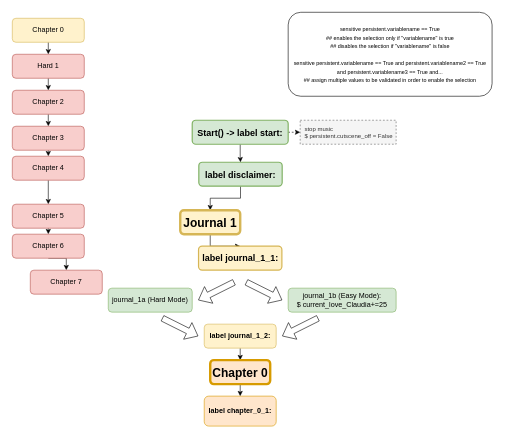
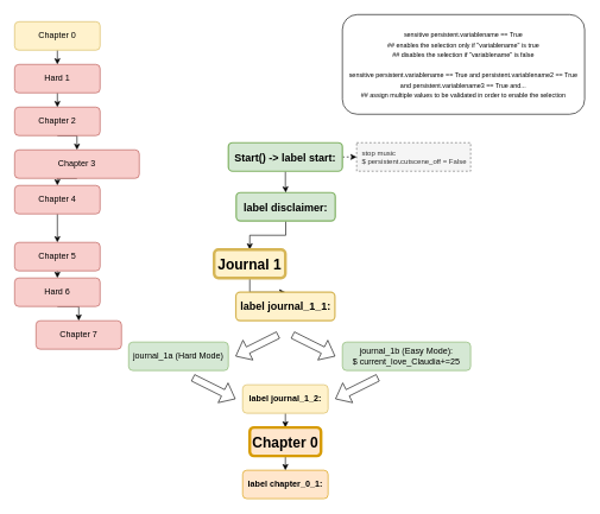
  <mxCell id="0" />
  <mxCell id="1" parent="0" />
  <mxCell id="2" value="&lt;div&gt;&lt;span style=&quot;font-size: 9px; background-color: transparent; color: light-dark(rgb(0, 0, 0), rgb(255, 255, 255));&quot;&gt;sensitive persistent.variablename == True&lt;/span&gt;&lt;/div&gt;&lt;div&gt;&lt;font style=&quot;font-size: 9px;&quot;&gt;## enables the selection only if &quot;variablename&quot; is true&lt;br&gt;## disables the selection if &quot;variablename&quot; is false&lt;br&gt;&lt;br&gt;sensitive persistent.variablename == True and persistent.variablename2 == True and persistent.variablename3 == True and...&lt;br&gt;## assign multiple values to be validated in order to enable the selection&lt;/font&gt;&lt;/div&gt;" style="rounded=1;whiteSpace=wrap;html=1;" parent="1" vertex="1"><mxGeometry x="480" y="20" width="340" height="140" as="geometry" /></mxCell>
  <mxCell id="3" style="edgeStyle=orthogonalEdgeStyle;rounded=0;orthogonalLoop=1;jettySize=auto;html=1;exitX=0.5;exitY=1;exitDx=0;exitDy=0;entryX=0.5;entryY=0;entryDx=0;entryDy=0;" parent="1" source="4" target="10" edge="1"><mxGeometry relative="1" as="geometry" /></mxCell>
  <mxCell id="4" value="Chapter 2" style="rounded=1;whiteSpace=wrap;html=1;fontSize=12;glass=0;strokeWidth=1;shadow=0;fillColor=#f8cecc;strokeColor=#b85450;" parent="1" vertex="1"><mxGeometry x="20" y="150" width="120" height="40" as="geometry" /></mxCell>
  <mxCell id="5" style="edgeStyle=orthogonalEdgeStyle;rounded=0;orthogonalLoop=1;jettySize=auto;html=1;exitX=0.5;exitY=1;exitDx=0;exitDy=0;entryX=0.5;entryY=0;entryDx=0;entryDy=0;" parent="1" source="6" target="4" edge="1"><mxGeometry relative="1" as="geometry" /></mxCell>
  <mxCell id="6" value="Hard 1" style="rounded=1;whiteSpace=wrap;html=1;fontSize=12;glass=0;strokeWidth=1;shadow=0;fillColor=#f8cecc;strokeColor=#b85450;" parent="1" vertex="1"><mxGeometry x="20" y="90" width="120" height="40" as="geometry" /></mxCell>
  <mxCell id="7" style="edgeStyle=orthogonalEdgeStyle;rounded=0;orthogonalLoop=1;jettySize=auto;html=1;exitX=0.5;exitY=1;exitDx=0;exitDy=0;entryX=0.5;entryY=0;entryDx=0;entryDy=0;" parent="1" source="8" target="6" edge="1"><mxGeometry relative="1" as="geometry" /></mxCell>
  <mxCell id="8" value="Chapter 0" style="rounded=1;whiteSpace=wrap;html=1;fontSize=12;glass=0;strokeWidth=1;shadow=0;fillColor=#fff2cc;strokeColor=#d6b656;" parent="1" vertex="1"><mxGeometry x="20" y="30" width="120" height="40" as="geometry" /></mxCell>
  <mxCell id="9" style="edgeStyle=orthogonalEdgeStyle;rounded=0;orthogonalLoop=1;jettySize=auto;html=1;exitX=0.5;exitY=1;exitDx=0;exitDy=0;entryX=0.5;entryY=0;entryDx=0;entryDy=0;" parent="1" source="10" target="12" edge="1"><mxGeometry relative="1" as="geometry" /></mxCell>
- <mxCell id="10" value="Chapter 3" style="rounded=1;whiteSpace=wrap;html=1;fontSize=12;glass=0;strokeWidth=1;shadow=0;fillColor=#f8cecc;strokeColor=#b85450;" parent="1" vertex="1"><mxGeometry x="20" y="210" width="120" height="40" as="geometry" /></mxCell>
+ <mxCell id="10" value="Chapter 3" style="rounded=1;whiteSpace=wrap;html=1;fontSize=12;glass=0;strokeWidth=1;shadow=0;fillColor=#f8cecc;strokeColor=#b85450;" parent="1" vertex="1"><mxGeometry x="20" y="210" width="175" height="40" as="geometry" /></mxCell>
  <mxCell id="11" style="edgeStyle=orthogonalEdgeStyle;rounded=0;orthogonalLoop=1;jettySize=auto;html=1;exitX=0.5;exitY=1;exitDx=0;exitDy=0;entryX=0.5;entryY=0;entryDx=0;entryDy=0;" parent="1" source="12" target="14" edge="1"><mxGeometry relative="1" as="geometry" /></mxCell>
  <mxCell id="12" value="Chapter 4" style="rounded=1;whiteSpace=wrap;html=1;fontSize=12;glass=0;strokeWidth=1;shadow=0;fillColor=#f8cecc;strokeColor=#b85450;" parent="1" vertex="1"><mxGeometry x="20" y="260" width="120" height="40" as="geometry" /></mxCell>
  <mxCell id="13" style="edgeStyle=orthogonalEdgeStyle;rounded=0;orthogonalLoop=1;jettySize=auto;html=1;exitX=0.5;exitY=1;exitDx=0;exitDy=0;entryX=0.5;entryY=0;entryDx=0;entryDy=0;" parent="1" source="14" target="16" edge="1"><mxGeometry relative="1" as="geometry" /></mxCell>
  <mxCell id="14" value="Chapter 5" style="rounded=1;whiteSpace=wrap;html=1;fontSize=12;glass=0;strokeWidth=1;shadow=0;fillColor=#f8cecc;strokeColor=#b85450;" parent="1" vertex="1"><mxGeometry x="20" y="340" width="120" height="40" as="geometry" /></mxCell>
  <mxCell id="15" style="edgeStyle=orthogonalEdgeStyle;rounded=0;orthogonalLoop=1;jettySize=auto;html=1;exitX=0.5;exitY=1;exitDx=0;exitDy=0;entryX=0.5;entryY=0;entryDx=0;entryDy=0;" parent="1" source="16" target="17" edge="1"><mxGeometry relative="1" as="geometry" /></mxCell>
- <mxCell id="16" value="Chapter 6" style="rounded=1;whiteSpace=wrap;html=1;fontSize=12;glass=0;strokeWidth=1;shadow=0;fillColor=#f8cecc;strokeColor=#b85450;" parent="1" vertex="1"><mxGeometry x="20" y="390" width="120" height="40" as="geometry" /></mxCell>
+ <mxCell id="16" value="Hard 6" style="rounded=1;whiteSpace=wrap;html=1;fontSize=12;glass=0;strokeWidth=1;shadow=0;fillColor=#f8cecc;strokeColor=#b85450;" parent="1" vertex="1"><mxGeometry x="20" y="390" width="120" height="40" as="geometry" /></mxCell>
  <mxCell id="17" value="Chapter 7" style="rounded=1;whiteSpace=wrap;html=1;fontSize=12;glass=0;strokeWidth=1;shadow=0;fillColor=#f8cecc;strokeColor=#b85450;" parent="1" vertex="1"><mxGeometry x="50" y="450" width="120" height="40" as="geometry" /></mxCell>
  <mxCell id="18" value="" style="edgeStyle=orthogonalEdgeStyle;rounded=0;orthogonalLoop=1;jettySize=auto;html=1;" parent="1" source="19" target="32" edge="1"><mxGeometry relative="1" as="geometry" /></mxCell>
  <mxCell id="19" value="label disclaimer:" style="rounded=1;whiteSpace=wrap;html=1;fontSize=15;glass=0;strokeWidth=2;shadow=0;fillColor=#d5e8d4;strokeColor=#82b366;fontStyle=1" parent="1" vertex="1"><mxGeometry x="331" y="270" width="139" height="40" as="geometry" /></mxCell>
  <mxCell id="20" value="journal_1a (Hard Mode)" style="rounded=1;whiteSpace=wrap;html=1;fontSize=12;glass=0;strokeWidth=1;shadow=0;fillColor=#d5e8d4;strokeColor=#82b366;" parent="1" vertex="1"><mxGeometry x="180" y="480" width="140" height="40" as="geometry" /></mxCell>
  <mxCell id="21" value="journal_1b (Easy Mode):&lt;div&gt;$ current_love_Claudia+=25&lt;/div&gt;" style="rounded=1;whiteSpace=wrap;html=1;fontSize=12;glass=0;strokeWidth=1;shadow=0;fillColor=#d5e8d4;strokeColor=#82b366;" parent="1" vertex="1"><mxGeometry x="480" y="480" width="180" height="40" as="geometry" /></mxCell>
  <mxCell id="22" style="edgeStyle=orthogonalEdgeStyle;rounded=0;orthogonalLoop=1;jettySize=auto;html=1;exitX=0.5;exitY=1;exitDx=0;exitDy=0;entryX=0.5;entryY=0;entryDx=0;entryDy=0;" parent="1" source="23" target="37" edge="1"><mxGeometry relative="1" as="geometry"><mxPoint x="400" y="650" as="targetPoint" /></mxGeometry></mxCell>
  <mxCell id="23" value="label journal_1_2:" style="rounded=1;whiteSpace=wrap;html=1;fontSize=12;glass=0;strokeWidth=1;shadow=0;fillColor=#fff2cc;strokeColor=#d6b656;fontStyle=1" parent="1" vertex="1"><mxGeometry x="340" y="540" width="120" height="40" as="geometry" /></mxCell>
- <mxCell id="24" value="label chapter_0_1:" style="rounded=1;whiteSpace=wrap;html=1;fontSize=12;glass=0;strokeWidth=1;shadow=0;fillColor=#ffe6cc;strokeColor=#d79b00;fontStyle=1" parent="1" vertex="1"><mxGeometry x="340" y="660" width="120" height="50" as="geometry" /></mxCell>
+ <mxCell id="24" value="label chapter_0_1:" style="rounded=1;whiteSpace=wrap;html=1;fontSize=12;glass=0;strokeWidth=1;shadow=0;fillColor=#ffe6cc;strokeColor=#d79b00;fontStyle=1" parent="1" vertex="1"><mxGeometry x="340" y="660" width="120" height="40" as="geometry" /></mxCell>
  <mxCell id="25" value="" style="shape=flexArrow;endArrow=classic;html=1;rounded=0;" parent="1" edge="1"><mxGeometry width="50" height="50" relative="1" as="geometry"><mxPoint x="390" y="470" as="sourcePoint" /><mxPoint x="330" y="500" as="targetPoint" /></mxGeometry></mxCell>
  <mxCell id="26" value="" style="shape=flexArrow;endArrow=classic;html=1;rounded=0;" parent="1" edge="1"><mxGeometry width="50" height="50" relative="1" as="geometry"><mxPoint x="410" y="470" as="sourcePoint" /><mxPoint x="470" y="500" as="targetPoint" /></mxGeometry></mxCell>
  <mxCell id="27" value="" style="shape=flexArrow;endArrow=classic;html=1;rounded=0;" parent="1" edge="1"><mxGeometry width="50" height="50" relative="1" as="geometry"><mxPoint x="530" y="530" as="sourcePoint" /><mxPoint x="470" y="560" as="targetPoint" /></mxGeometry></mxCell>
  <mxCell id="28" value="" style="shape=flexArrow;endArrow=classic;html=1;rounded=0;" parent="1" edge="1"><mxGeometry width="50" height="50" relative="1" as="geometry"><mxPoint x="270" y="530" as="sourcePoint" /><mxPoint x="330" y="560" as="targetPoint" /></mxGeometry></mxCell>
  <mxCell id="29" value="&amp;nbsp; stop music&lt;br&gt;&amp;nbsp; $ persistent.cutscene_off = False" style="rounded=0;whiteSpace=wrap;html=1;dashed=1;fillColor=#f5f5f5;strokeColor=#666666;fontColor=#333333;align=left;fontSize=10;" parent="1" vertex="1"><mxGeometry x="500" y="200" width="160" height="40" as="geometry" /></mxCell>
  <mxCell id="30" style="edgeStyle=orthogonalEdgeStyle;rounded=0;orthogonalLoop=1;jettySize=auto;html=1;entryX=0;entryY=0.5;entryDx=0;entryDy=0;curved=0;dashed=1;exitX=1;exitY=0.5;exitDx=0;exitDy=0;" parent="1" source="35" target="29" edge="1"><mxGeometry relative="1" as="geometry"><mxPoint x="490.5" y="190" as="sourcePoint" /></mxGeometry></mxCell>
  <mxCell id="31" style="edgeStyle=orthogonalEdgeStyle;rounded=0;orthogonalLoop=1;jettySize=auto;html=1;entryX=0.5;entryY=0;entryDx=0;entryDy=0;" parent="1" source="32" target="33" edge="1"><mxGeometry relative="1" as="geometry" /></mxCell>
  <mxCell id="32" value="&lt;font style=&quot;font-size: 20px;&quot;&gt;Journal 1&lt;/font&gt;" style="rounded=1;whiteSpace=wrap;html=1;fontSize=15;glass=0;strokeWidth=4;shadow=0;fillColor=#fff2cc;strokeColor=#d6b656;fontStyle=1" parent="1" vertex="1"><mxGeometry x="300" y="350" width="100" height="40" as="geometry" /></mxCell>
  <mxCell id="33" value="label journal_1_1:" style="rounded=1;whiteSpace=wrap;html=1;fontSize=15;glass=0;strokeWidth=2;shadow=0;fillColor=#fff2cc;strokeColor=#d6b656;fontStyle=1" parent="1" vertex="1"><mxGeometry x="330.5" y="410" width="139" height="40" as="geometry" /></mxCell>
  <mxCell id="34" style="edgeStyle=orthogonalEdgeStyle;rounded=0;orthogonalLoop=1;jettySize=auto;html=1;entryX=0.5;entryY=0;entryDx=0;entryDy=0;" parent="1" source="35" target="19" edge="1"><mxGeometry relative="1" as="geometry" /></mxCell>
  <mxCell id="35" value="Start() -&amp;gt; label start:" style="rounded=1;whiteSpace=wrap;html=1;fontSize=15;glass=0;strokeWidth=2;shadow=0;fillColor=#d5e8d4;strokeColor=#82b366;fontStyle=1" parent="1" vertex="1"><mxGeometry x="320" y="200" width="160" height="40" as="geometry" /></mxCell>
  <mxCell id="36" style="edgeStyle=orthogonalEdgeStyle;rounded=0;orthogonalLoop=1;jettySize=auto;html=1;exitX=0.5;exitY=1;exitDx=0;exitDy=0;entryX=0.5;entryY=0;entryDx=0;entryDy=0;" edge="1" parent="1" source="37" target="24"><mxGeometry relative="1" as="geometry" /></mxCell>
  <mxCell id="37" value="&lt;font style=&quot;font-size: 20px;&quot;&gt;Chapter 0&lt;/font&gt;" style="rounded=1;whiteSpace=wrap;html=1;fontSize=15;glass=0;strokeWidth=4;shadow=0;fillColor=#ffe6cc;strokeColor=#d79b00;fontStyle=1" vertex="1" parent="1"><mxGeometry x="350" y="600" width="100" height="40" as="geometry" /></mxCell>
